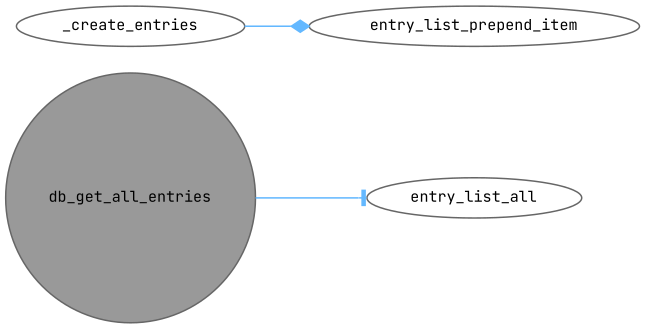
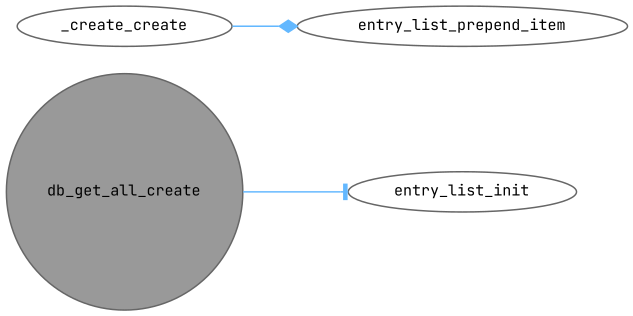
  digraph {
    fontname="JetBrains Mono"
    rankdir=LR
    node [color=grey40 fillcolor=white fontname="JetBrains Mono" fontsize=10 shape=ellipse style=filled]
    edge [color=steelblue1 fontname="JetBrains Mono" fontsize=10 labelfontname=Helvetica labelfontsize=10 style=solid]
-   n1 [color=gray40 fillcolor=grey60 fontcolor=black height=0.2 label=db_get_all_entries shape=circle width=0.4]
-   n2 [height=0.2 label=entry_list_all width=0.4]
-   n3 [height=0.2 label=_create_entries width=0.4]
+   n1 [color=gray40 fillcolor=grey60 fontcolor=black height=0.2 label=db_get_all_create shape=circle width=0.4]
+   n2 [height=0.2 label=entry_list_init width=0.4]
+   n3 [height=0.2 label=_create_create width=0.4]
    n4 [height=0.2 label=entry_list_prepend_item width=0.4]
    n1 -> n2 [arrowhead=tee]
    n3 -> n4 [arrowhead=diamond]
  }
